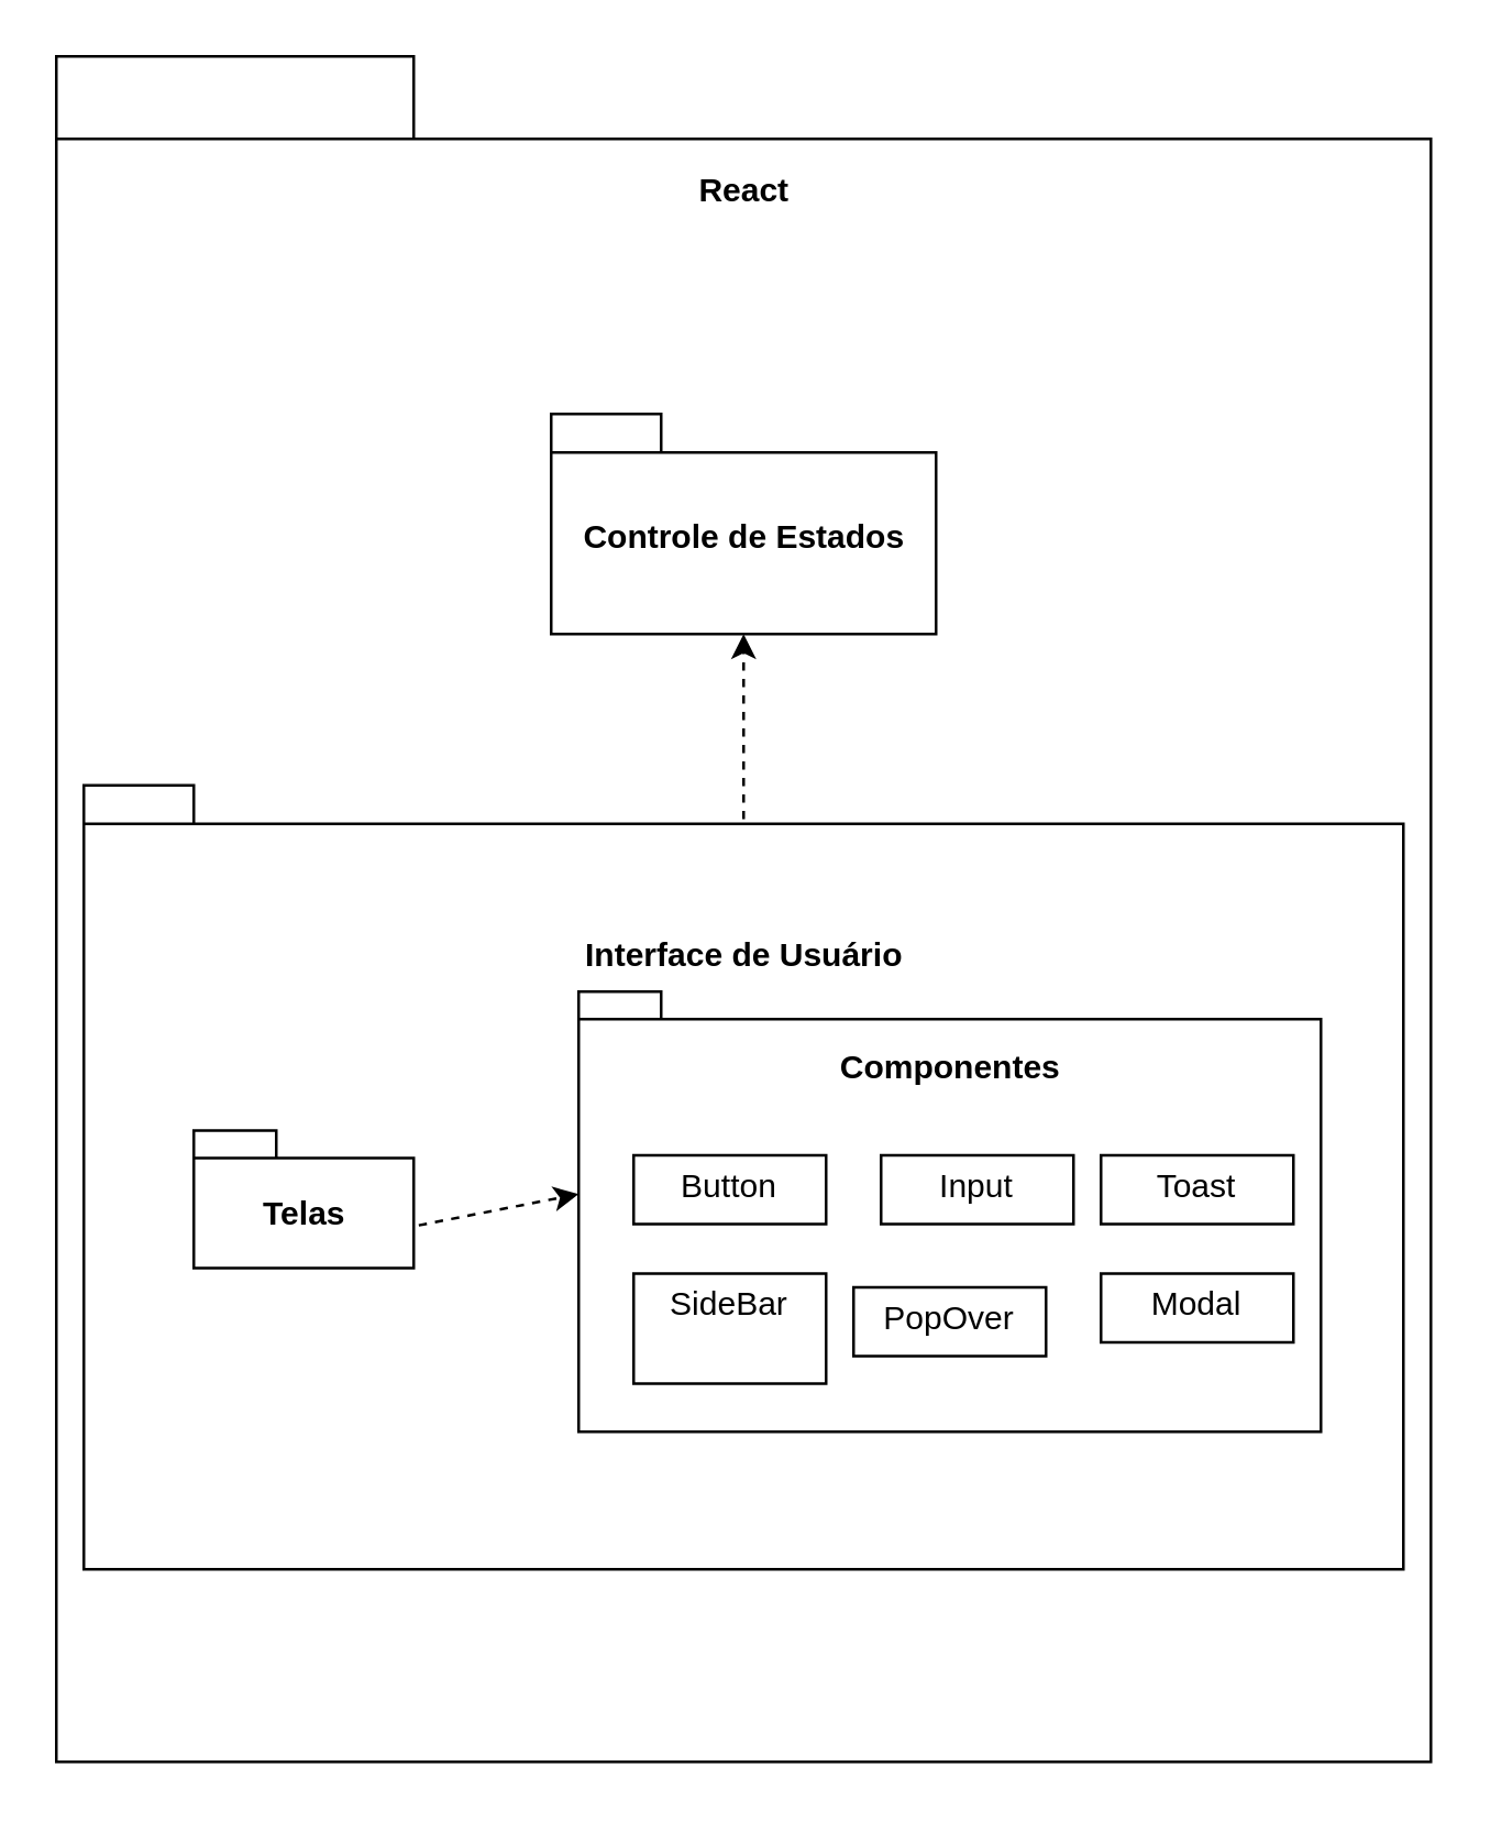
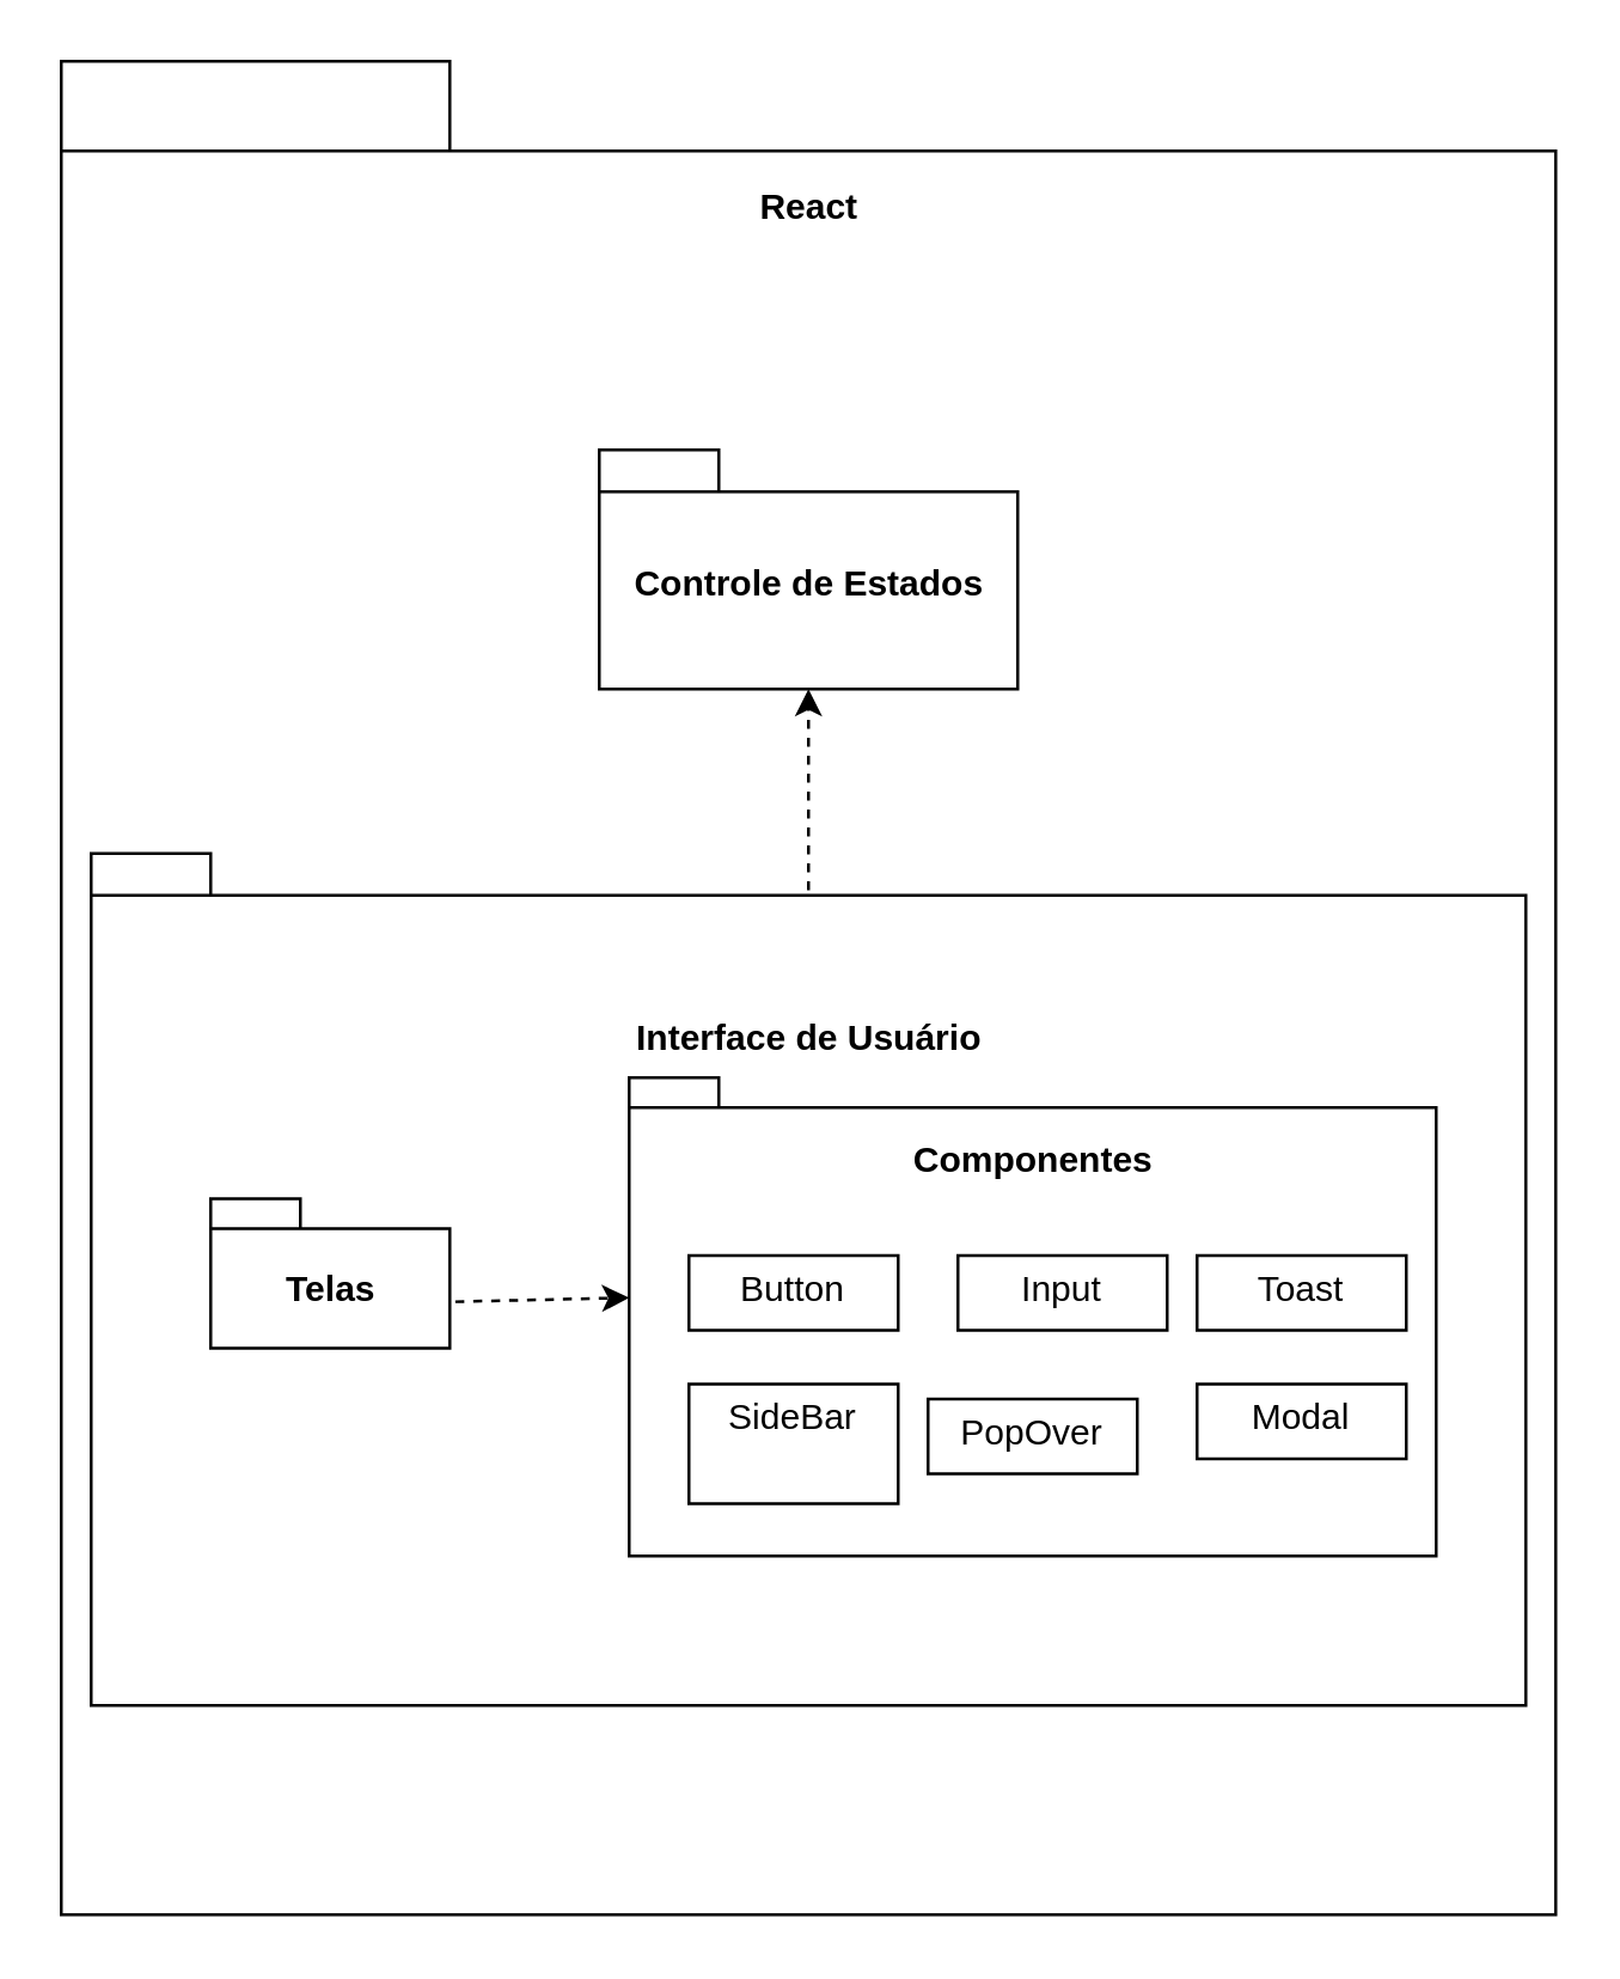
  <mxCell id="0" />
  <mxCell id="1" parent="0" />
  <mxCell id="2" value="React&lt;br&gt;&lt;br&gt;&lt;br&gt;&lt;br&gt;&lt;br&gt;&lt;br&gt;&lt;br&gt;&lt;br&gt;&lt;br&gt;&lt;br&gt;&lt;br&gt;&lt;br&gt;&lt;br&gt;&lt;br&gt;&lt;br&gt;&lt;br&gt;&lt;br&gt;&lt;br&gt;&lt;br&gt;&lt;br&gt;&lt;br&gt;&lt;br&gt;&lt;br&gt;&lt;br&gt;&lt;br&gt;&lt;br&gt;&lt;br&gt;&lt;br&gt;&lt;br&gt;&lt;br&gt;&lt;br&gt;&lt;br&gt;&lt;br&gt;&lt;br&gt;&lt;br&gt;&lt;br&gt;&lt;br&gt;&lt;br&gt;" style="shape=folder;fontStyle=1;spacingTop=10;tabWidth=130;tabHeight=30;tabPosition=left;html=1;" parent="1" vertex="1"><mxGeometry x="20" y="20" width="500" height="620" as="geometry" /></mxCell>
  <mxCell id="3" value="Controle de Estados" style="shape=folder;fontStyle=1;spacingTop=10;tabWidth=40;tabHeight=14;tabPosition=left;html=1;" parent="1" vertex="1"><mxGeometry x="200" y="150" width="140" height="80" as="geometry" /></mxCell>
  <mxCell id="4" value="Interface de Usuário&lt;br&gt;&lt;br&gt;&lt;br&gt;&lt;br&gt;&lt;br&gt;&lt;br&gt;&lt;br&gt;&lt;br&gt;&lt;br&gt;&lt;br&gt;&lt;br&gt;&lt;br&gt;&lt;br&gt;" style="shape=folder;fontStyle=1;spacingTop=10;tabWidth=40;tabHeight=14;tabPosition=left;html=1;" parent="1" vertex="1"><mxGeometry x="30" y="285" width="480" height="285" as="geometry" /></mxCell>
- <mxCell id="5" value="Telas" style="shape=folder;fontStyle=1;spacingTop=10;tabWidth=30;tabHeight=10;tabPosition=left;html=1;" parent="1" vertex="1"><mxGeometry x="70" y="410.5" width="80" height="50" as="geometry" /></mxCell>
+ <mxCell id="5" value="Telas" style="shape=folder;fontStyle=1;spacingTop=10;tabWidth=30;tabHeight=10;tabPosition=left;html=1;" parent="1" vertex="1"><mxGeometry x="70" y="400.5" width="80" height="50" as="geometry" /></mxCell>
  <mxCell id="6" value="Componentes&lt;br&gt;&lt;br&gt;&lt;br&gt;&lt;br&gt;&lt;br&gt;&lt;br&gt;&lt;br&gt;&lt;br&gt;&lt;br&gt;" style="shape=folder;fontStyle=1;spacingTop=10;tabWidth=30;tabHeight=10;tabPosition=left;html=1;" parent="1" vertex="1"><mxGeometry x="210" y="360" width="270" height="160" as="geometry" /></mxCell>
  <mxCell id="7" value="&lt;p style=&quot;margin: 0px ; margin-top: 4px ; text-align: center&quot;&gt;Input&lt;/p&gt;" style="verticalAlign=top;align=left;overflow=fill;fontSize=12;fontFamily=Helvetica;html=1;" parent="1" vertex="1"><mxGeometry x="320" y="419.5" width="70" height="25" as="geometry" /></mxCell>
  <mxCell id="8" value="&lt;p style=&quot;margin: 0px ; margin-top: 4px ; text-align: center&quot;&gt;Button&lt;/p&gt;" style="verticalAlign=top;align=left;overflow=fill;fontSize=12;fontFamily=Helvetica;html=1;" parent="1" vertex="1"><mxGeometry x="230" y="419.5" width="70" height="25" as="geometry" /></mxCell>
  <mxCell id="9" value="" style="endArrow=classic;html=1;rounded=0;exitX=1.023;exitY=0.689;exitDx=0;exitDy=0;exitPerimeter=0;entryX=0;entryY=0.46;entryDx=0;entryDy=0;entryPerimeter=0;dashed=1;" parent="1" source="5" target="6" edge="1"><mxGeometry width="50" height="50" relative="1" as="geometry"><mxPoint x="170" y="400" as="sourcePoint" /><mxPoint x="220" y="350" as="targetPoint" /></mxGeometry></mxCell>
  <mxCell id="10" value="" style="endArrow=classic;html=1;rounded=0;dashed=1;exitX=0.5;exitY=0.043;exitDx=0;exitDy=0;exitPerimeter=0;entryX=0.5;entryY=1;entryDx=0;entryDy=0;entryPerimeter=0;" parent="1" source="4" target="3" edge="1"><mxGeometry width="50" height="50" relative="1" as="geometry"><mxPoint x="20" y="210" as="sourcePoint" /><mxPoint x="70" y="160" as="targetPoint" /></mxGeometry></mxCell>
  <mxCell id="11" value="&lt;p style=&quot;margin: 0px ; margin-top: 4px ; text-align: center&quot;&gt;Toast&lt;/p&gt;" style="verticalAlign=top;align=left;overflow=fill;fontSize=12;fontFamily=Helvetica;html=1;" vertex="1" parent="1"><mxGeometry x="400" y="419.5" width="70" height="25" as="geometry" /></mxCell>
  <mxCell id="12" value="&lt;p style=&quot;margin: 0px ; margin-top: 4px ; text-align: center&quot;&gt;SideBar&lt;/p&gt;" style="verticalAlign=top;align=left;overflow=fill;fontSize=12;fontFamily=Helvetica;html=1;" vertex="1" parent="1"><mxGeometry x="230" y="462.5" width="70" height="40" as="geometry" /></mxCell>
  <mxCell id="13" value="&lt;p style=&quot;margin: 0px ; margin-top: 4px ; text-align: center&quot;&gt;PopOver&lt;/p&gt;" style="verticalAlign=top;align=left;overflow=fill;fontSize=12;fontFamily=Helvetica;html=1;" vertex="1" parent="1"><mxGeometry x="310" y="467.5" width="70" height="25" as="geometry" /></mxCell>
  <mxCell id="14" value="&lt;p style=&quot;margin: 0px ; margin-top: 4px ; text-align: center&quot;&gt;Modal&lt;/p&gt;" style="verticalAlign=top;align=left;overflow=fill;fontSize=12;fontFamily=Helvetica;html=1;" vertex="1" parent="1"><mxGeometry x="400" y="462.5" width="70" height="25" as="geometry" /></mxCell>
